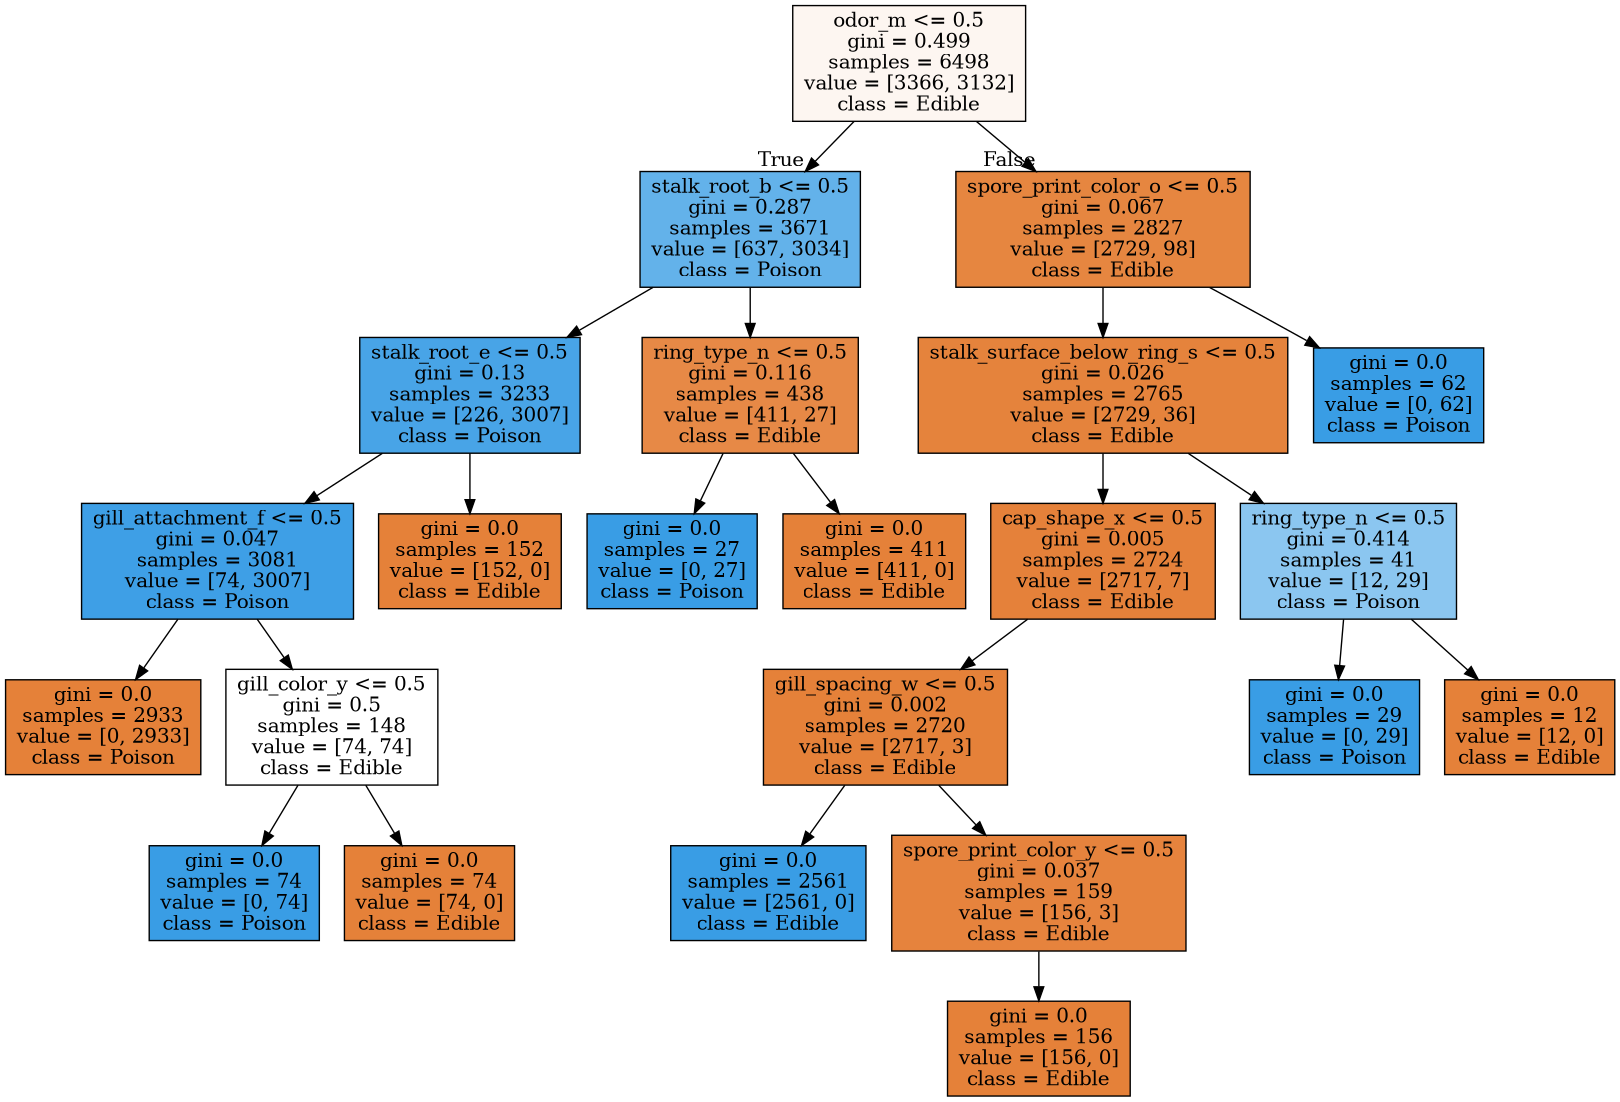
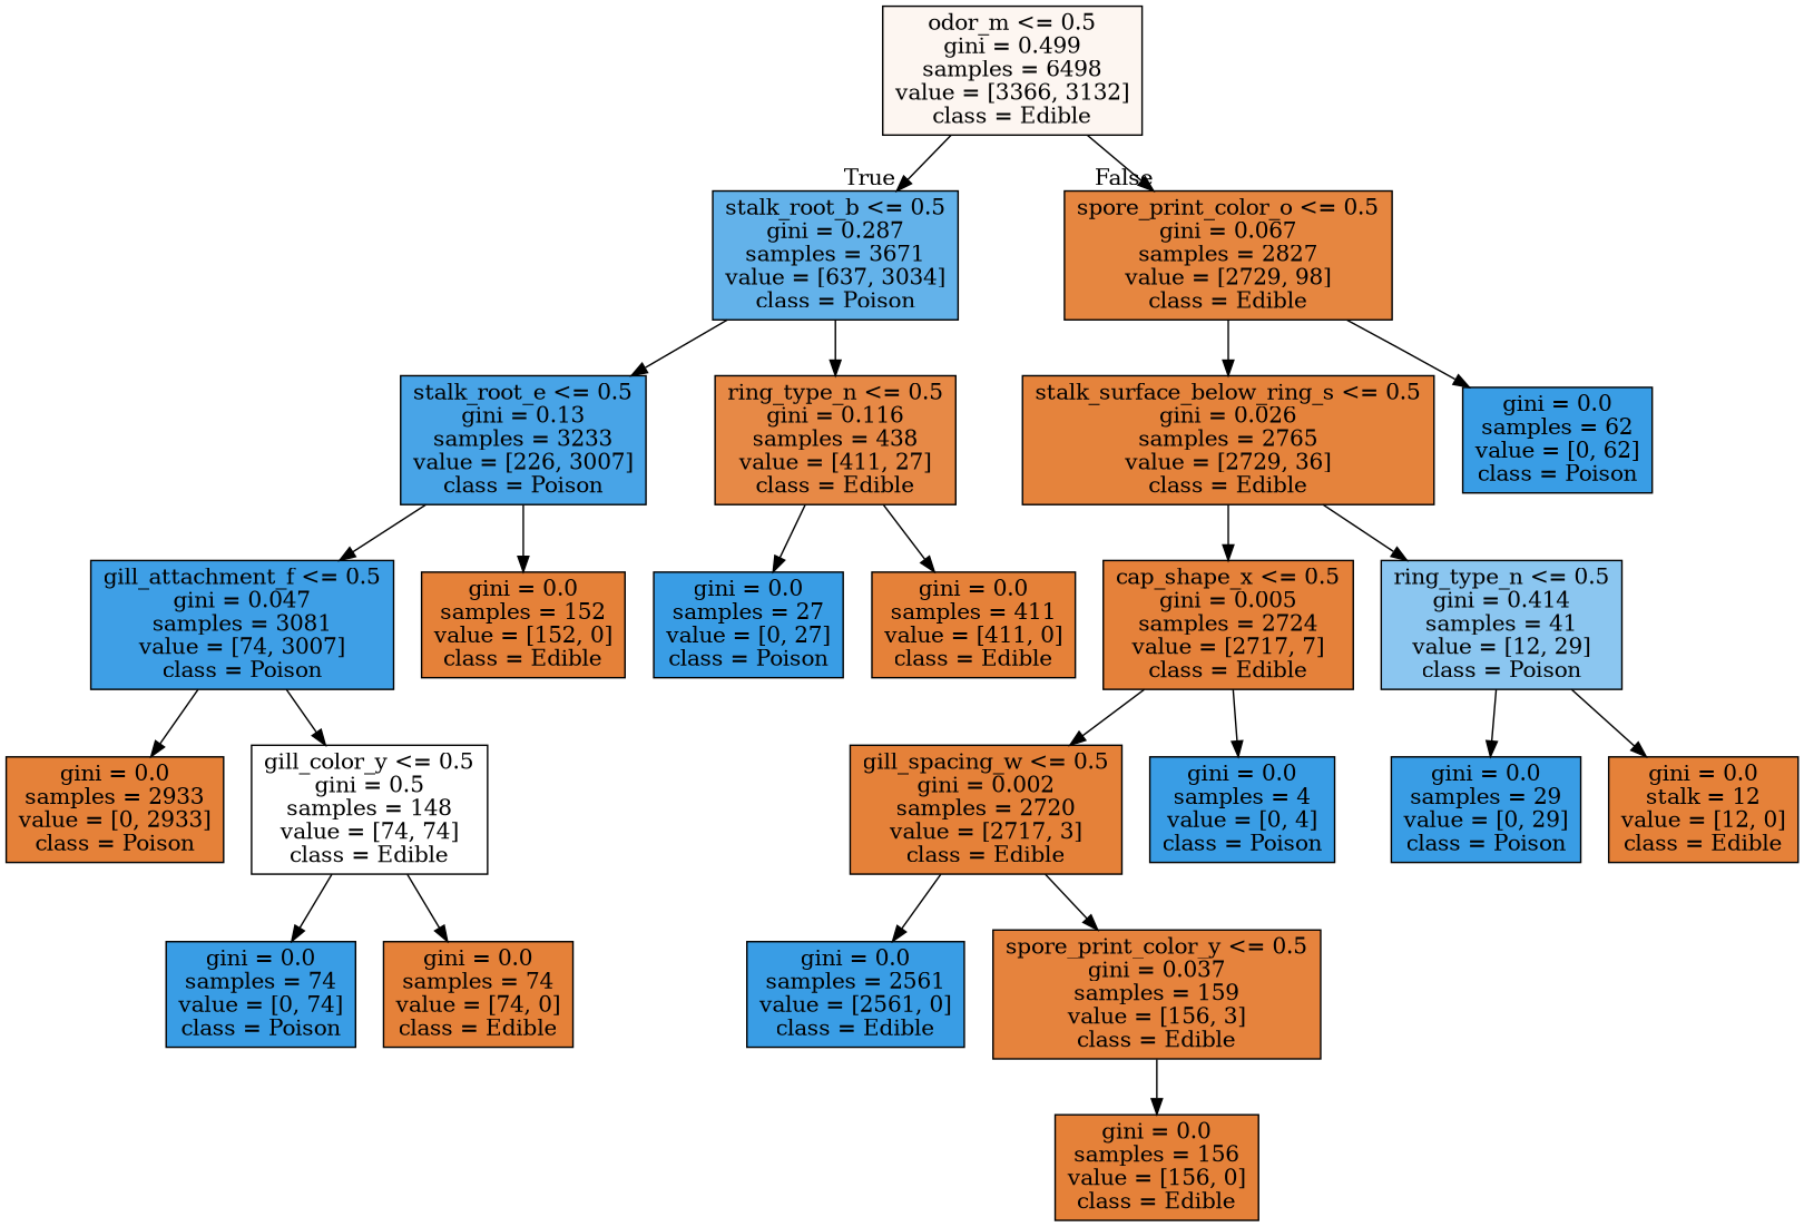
  digraph {
    node [color=black fillcolor="#e58139" shape=box style=filled]
    n1 [fillcolor="#fdf6f1" label="odor_m <= 0.5\ngini = 0.499\nsamples = 6498\nvalue = [3366, 3132]\nclass = Edible"]
    n2 [fillcolor="#63b2ea" label="stalk_root_b <= 0.5\ngini = 0.287\nsamples = 3671\nvalue = [637, 3034]\nclass = Poison"]
    n3 [fillcolor="#e68640" label="spore_print_color_o <= 0.5\ngini = 0.067\nsamples = 2827\nvalue = [2729, 98]\nclass = Edible"]
    n4 [fillcolor="#48a4e7" label="stalk_root_e <= 0.5\ngini = 0.13\nsamples = 3233\nvalue = [226, 3007]\nclass = Poison"]
    n5 [fillcolor="#e78946" label="ring_type_n <= 0.5\ngini = 0.116\nsamples = 438\nvalue = [411, 27]\nclass = Edible"]
    n6 [fillcolor="#e5833c" label="stalk_surface_below_ring_s <= 0.5\ngini = 0.026\nsamples = 2765\nvalue = [2729, 36]\nclass = Edible"]
    n7 [fillcolor="#399de5" label="gini = 0.0\nsamples = 62\nvalue = [0, 62]\nclass = Poison"]
    n8 [fillcolor="#3e9fe6" label="gill_attachment_f <= 0.5\ngini = 0.047\nsamples = 3081\nvalue = [74, 3007]\nclass = Poison"]
    n9 [label="gini = 0.0\nsamples = 152\nvalue = [152, 0]\nclass = Edible"]
    n10 [fillcolor="#399de5" label="gini = 0.0\nsamples = 27\nvalue = [0, 27]\nclass = Poison"]
    n11 [label="gini = 0.0\nsamples = 411\nvalue = [411, 0]\nclass = Edible"]
    n12 [label="gini = 0.0\nsamples = 2933\nvalue = [0, 2933]\nclass = Poison"]
    n13 [fillcolor="#ffffff" label="gill_color_y <= 0.5\ngini = 0.5\nsamples = 148\nvalue = [74, 74]\nclass = Edible"]
    n14 [fillcolor="#399de5" label="gini = 0.0\nsamples = 74\nvalue = [0, 74]\nclass = Poison"]
    n15 [label="gini = 0.0\nsamples = 74\nvalue = [74, 0]\nclass = Edible"]
    n16 [fillcolor="#e5813a" label="cap_shape_x <= 0.5\ngini = 0.005\nsamples = 2724\nvalue = [2717, 7]\nclass = Edible"]
    n17 [fillcolor="#8bc6f0" label="ring_type_n <= 0.5\ngini = 0.414\nsamples = 41\nvalue = [12, 29]\nclass = Poison"]
    n18 [label="gill_spacing_w <= 0.5\ngini = 0.002\nsamples = 2720\nvalue = [2717, 3]\nclass = Edible"]
+   n19 [fillcolor="#399de5" label="gini = 0.0\nsamples = 4\nvalue = [0, 4]\nclass = Poison"]
    n20 [fillcolor="#399de5" label="gini = 0.0\nsamples = 29\nvalue = [0, 29]\nclass = Poison"]
-   n21 [label="gini = 0.0\nsamples = 12\nvalue = [12, 0]\nclass = Edible"]
+   n21 [label="gini = 0.0\nstalk = 12\nvalue = [12, 0]\nclass = Edible"]
    n22 [fillcolor="#399de5" label="gini = 0.0\nsamples = 2561\nvalue = [2561, 0]\nclass = Edible"]
    n23 [fillcolor="#e6833d" label="spore_print_color_y <= 0.5\ngini = 0.037\nsamples = 159\nvalue = [156, 3]\nclass = Edible"]
    n24 [label="gini = 0.0\nsamples = 156\nvalue = [156, 0]\nclass = Edible"]
    n1 -> n2 [headlabel=True labelangle=45 labeldistance=2.5]
    n1 -> n3 [headlabel=False labelangle=-45 labeldistance=2.5]
    n2 -> n4
    n2 -> n5
    n3 -> n6
    n3 -> n7
    n4 -> n8
    n4 -> n9
    n5 -> n10
    n5 -> n11
    n6 -> n16
    n6 -> n17
    n8 -> n12
    n8 -> n13
    n13 -> n14
    n13 -> n15
    n16 -> n18
+   n16 -> n19
    n17 -> n20
    n17 -> n21
    n18 -> n22
    n18 -> n23
    n23 -> n24
  }
